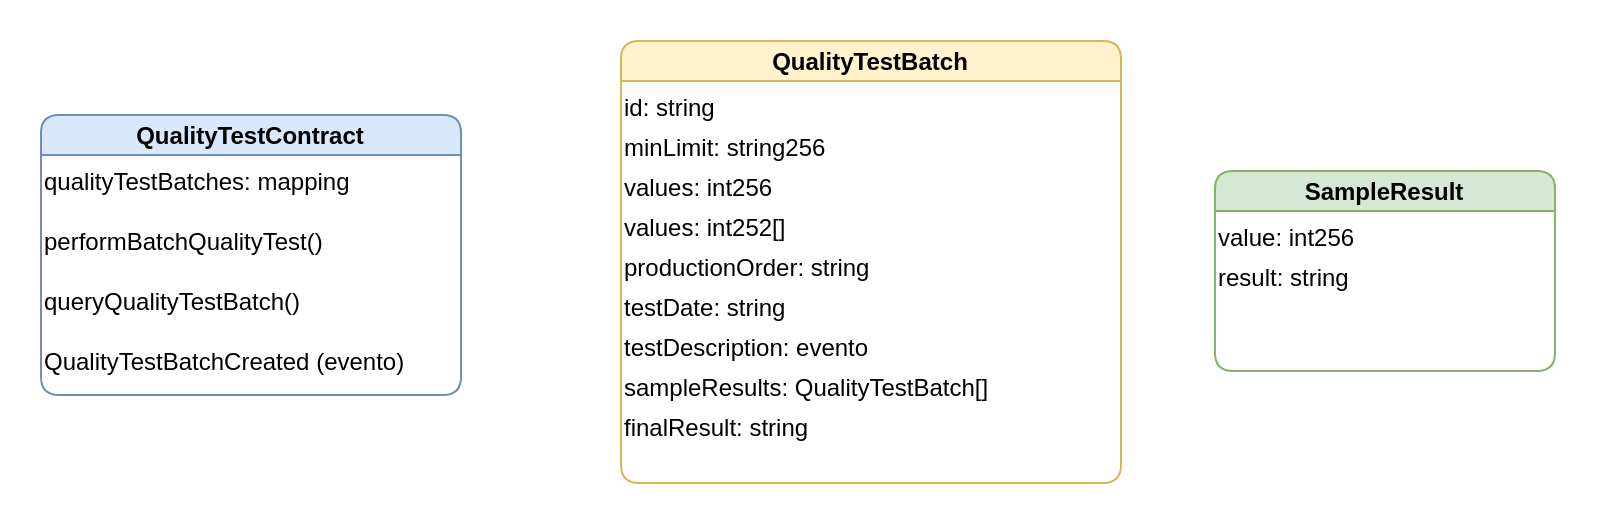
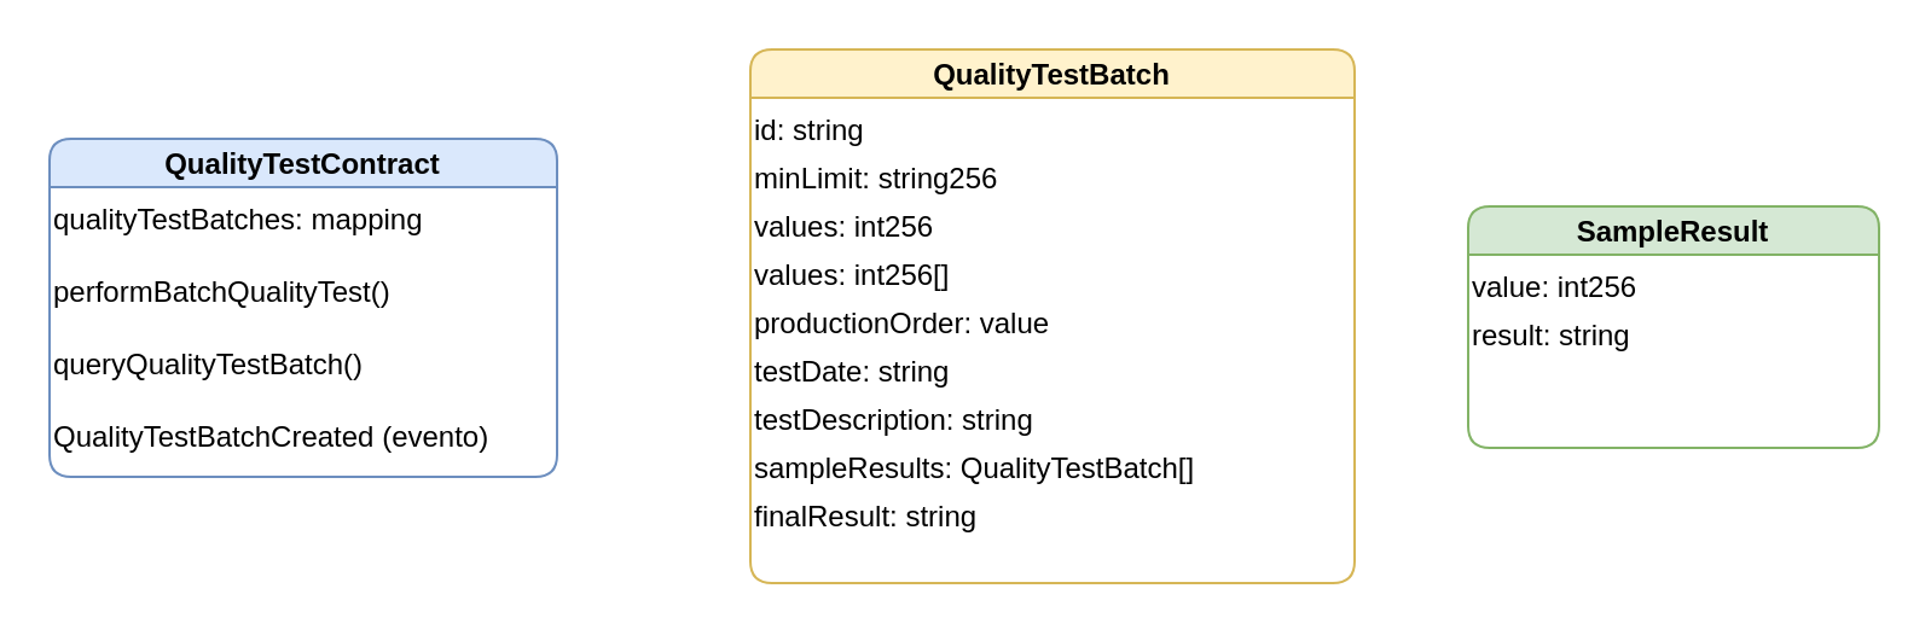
  <mxCell id="0" />
  <mxCell id="1" parent="0" />
  <mxCell id="2" value="QualityTestContract" style="swimlane;childLayout=stackLayout;horizontal=1;startSize=20;horizontalStack=0;resizeParent=1;resizeLast=0;collapsible=0;rounded=1;fillColor=#dae8fc;strokeColor=#6c8ebf;" parent="1" vertex="1"><mxGeometry x="20" y="57" width="210" height="140" as="geometry" /></mxCell>
  <mxCell id="3" value="qualityTestBatches: mapping&lt;string, QualityTestBatch&gt;" style="text;html=1;strokeColor=none;align=left;verticalAlign=top;" parent="2" vertex="1"><mxGeometry y="20" width="210" height="30" as="geometry" /></mxCell>
  <mxCell id="4" value="performBatchQualityTest()" style="text;html=1;strokeColor=none;align=left;verticalAlign=top;" parent="2" vertex="1"><mxGeometry y="50" width="210" height="30" as="geometry" /></mxCell>
  <mxCell id="5" value="queryQualityTestBatch()" style="text;html=1;strokeColor=none;align=left;verticalAlign=top;" parent="2" vertex="1"><mxGeometry y="80" width="210" height="30" as="geometry" /></mxCell>
  <mxCell id="6" value="QualityTestBatchCreated (evento)" style="text;html=1;strokeColor=none;align=left;verticalAlign=top;" parent="2" vertex="1"><mxGeometry y="110" width="210" height="30" as="geometry" /></mxCell>
  <mxCell id="7" value="QualityTestBatch" style="swimlane;childLayout=stackLayout;horizontal=1;startSize=20;horizontalStack=0;resizeParent=1;resizeLast=0;collapsible=0;rounded=1;fillColor=#fff2cc;strokeColor=#d6b656;" parent="1" vertex="1"><mxGeometry x="310" y="20" width="250" height="221" as="geometry" /></mxCell>
  <mxCell id="8" value="id: string" style="text;html=1;strokeColor=none;align=left;verticalAlign=top;" parent="7" vertex="1"><mxGeometry y="20" width="250" height="20" as="geometry" /></mxCell>
  <mxCell id="9" value="minLimit: string256" style="text;html=1;strokeColor=none;align=left;verticalAlign=top;" parent="7" vertex="1"><mxGeometry y="40" width="250" height="20" as="geometry" /></mxCell>
  <mxCell id="10" value="values: int256" style="text;html=1;strokeColor=none;align=left;verticalAlign=top;" parent="7" vertex="1"><mxGeometry y="60" width="250" height="20" as="geometry" /></mxCell>
- <mxCell id="11" value="values: int252[]" style="text;html=1;strokeColor=none;align=left;verticalAlign=top;" parent="7" vertex="1"><mxGeometry y="80" width="250" height="20" as="geometry" /></mxCell>
- <mxCell id="12" value="productionOrder: string" style="text;html=1;strokeColor=none;align=left;verticalAlign=top;" parent="7" vertex="1"><mxGeometry y="100" width="250" height="20" as="geometry" /></mxCell>
+ <mxCell id="11" value="values: int256[]" style="text;html=1;strokeColor=none;align=left;verticalAlign=top;" parent="7" vertex="1"><mxGeometry y="80" width="250" height="20" as="geometry" /></mxCell>
+ <mxCell id="12" value="productionOrder: value" style="text;html=1;strokeColor=none;align=left;verticalAlign=top;" parent="7" vertex="1"><mxGeometry y="100" width="250" height="20" as="geometry" /></mxCell>
  <mxCell id="13" value="testDate: string" style="text;html=1;strokeColor=none;align=left;verticalAlign=top;" parent="7" vertex="1"><mxGeometry y="120" width="250" height="20" as="geometry" /></mxCell>
- <mxCell id="14" value="testDescription: evento" style="text;html=1;strokeColor=none;align=left;verticalAlign=top;" parent="7" vertex="1"><mxGeometry y="140" width="250" height="20" as="geometry" /></mxCell>
+ <mxCell id="14" value="testDescription: string" style="text;html=1;strokeColor=none;align=left;verticalAlign=top;" parent="7" vertex="1"><mxGeometry y="140" width="250" height="20" as="geometry" /></mxCell>
  <mxCell id="15" value="sampleResults: QualityTestBatch[]" style="text;html=1;strokeColor=none;align=left;verticalAlign=top;" parent="7" vertex="1"><mxGeometry y="160" width="250" height="20" as="geometry" /></mxCell>
  <mxCell id="16" value="finalResult: string" style="text;html=1;strokeColor=none;align=left;verticalAlign=top;" parent="7" vertex="1"><mxGeometry y="180" width="250" height="20" as="geometry" /></mxCell>
  <mxCell id="17" value="SampleResult" style="swimlane;childLayout=stackLayout;horizontal=1;startSize=20;horizontalStack=0;resizeParent=1;resizeLast=0;collapsible=0;rounded=1;fillColor=#d5e8d4;strokeColor=#82b366;" parent="1" vertex="1"><mxGeometry x="607" y="85" width="170" height="100" as="geometry" /></mxCell>
  <mxCell id="18" value="value: int256" style="text;html=1;strokeColor=none;align=left;verticalAlign=top;" parent="17" vertex="1"><mxGeometry y="20" width="170" height="20" as="geometry" /></mxCell>
  <mxCell id="19" value="result: string" style="text;html=1;strokeColor=none;align=left;verticalAlign=top;" parent="17" vertex="1"><mxGeometry y="40" width="170" height="20" as="geometry" /></mxCell>
